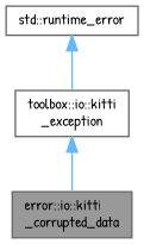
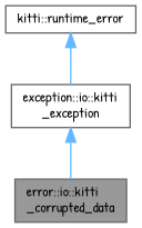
  digraph {
    fontname="Patrick Hand"
    node [color=gray40 fillcolor=white fontname="Patrick Hand" fontsize=10 shape=box style=filled]
    edge [color=steelblue1 dir=back fontname="Patrick Hand" fontsize=10 labelfontname=Helvetica labelfontsize=10 style=solid]
    n1 [fillcolor=grey60 fontcolor=black height=0.2 label="error::io::kitti\l_corrupted_data" width=0.4]
-   n2 [height=0.2 label="toolbox::io::kitti\l_exception" width=0.4]
-   n3 [height=0.2 label="std::runtime_error" width=0.4]
+   n2 [height=0.2 label="exception::io::kitti\l_exception" width=0.4]
+   n3 [height=0.2 label="kitti::runtime_error" width=0.4]
    n2 -> n1
    n3 -> n2
  }
